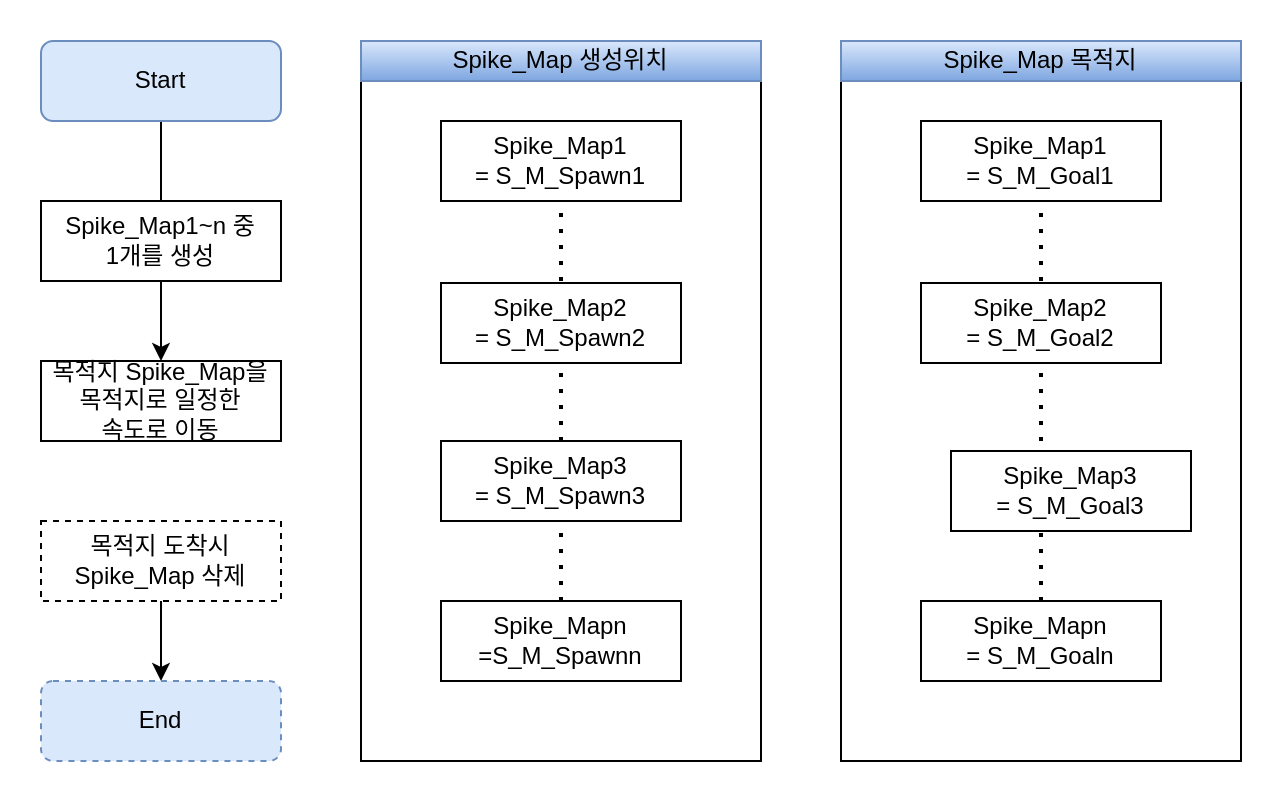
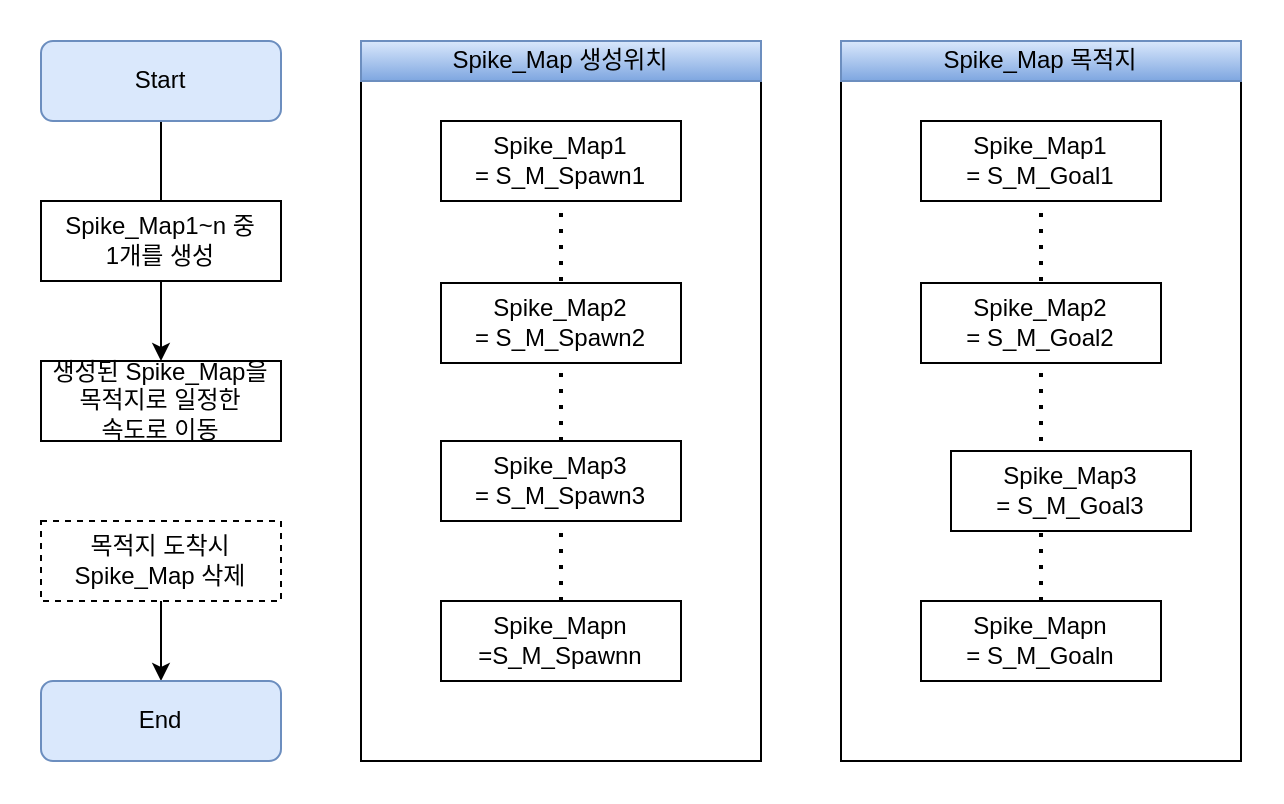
  <mxCell id="0" />
  <mxCell id="1" parent="0" />
  <mxCell id="2" value="" style="rounded=0;whiteSpace=wrap;html=1;" vertex="1" parent="1"><mxGeometry x="420" y="40" width="200" height="340" as="geometry" /></mxCell>
  <mxCell id="3" value="" style="endArrow=none;dashed=1;html=1;dashPattern=1 3;strokeWidth=2;entryX=0.5;entryY=1;entryDx=0;entryDy=0;" edge="1" parent="1" source="23" target="19"><mxGeometry width="50" height="50" relative="1" as="geometry"><mxPoint x="290" y="310" as="sourcePoint" /><mxPoint x="290" y="110" as="targetPoint" /></mxGeometry></mxCell>
  <mxCell id="4" value="" style="rounded=0;whiteSpace=wrap;html=1;" vertex="1" parent="1"><mxGeometry x="180" y="40" width="200" height="340" as="geometry" /></mxCell>
  <mxCell id="5" value="" style="endArrow=none;dashed=1;html=1;dashPattern=1 3;strokeWidth=2;entryX=0.5;entryY=1;entryDx=0;entryDy=0;" edge="1" parent="1" source="20" target="16"><mxGeometry width="50" height="50" relative="1" as="geometry"><mxPoint x="170" y="260" as="sourcePoint" /><mxPoint x="220" y="210" as="targetPoint" /></mxGeometry></mxCell>
  <mxCell id="6" style="edgeStyle=orthogonalEdgeStyle;rounded=0;orthogonalLoop=1;jettySize=auto;html=1;exitX=0.5;exitY=1;exitDx=0;exitDy=0;entryX=0.5;entryY=0;entryDx=0;entryDy=0;endArrow=none;" edge="1" parent="1" source="7" target="9"><mxGeometry relative="1" as="geometry" /></mxCell>
  <mxCell id="7" value="Start" style="rounded=1;whiteSpace=wrap;html=1;fillColor=#dae8fc;strokeColor=#6c8ebf;" vertex="1" parent="1"><mxGeometry x="20" y="20" width="120" height="40" as="geometry" /></mxCell>
  <mxCell id="8" style="edgeStyle=orthogonalEdgeStyle;rounded=0;orthogonalLoop=1;jettySize=auto;html=1;exitX=0.5;exitY=1;exitDx=0;exitDy=0;" edge="1" parent="1" source="9" target="10"><mxGeometry relative="1" as="geometry" /></mxCell>
  <mxCell id="9" value="Spike_Map1~n 중&lt;br&gt;1개를 생성" style="rounded=0;whiteSpace=wrap;html=1;" vertex="1" parent="1"><mxGeometry x="20" y="100" width="120" height="40" as="geometry" /></mxCell>
- <mxCell id="10" value="목적지 Spike_Map을&lt;br&gt;목적지로 일정한&lt;br&gt;속도로 이동" style="rounded=0;whiteSpace=wrap;html=1;" vertex="1" parent="1"><mxGeometry x="20" y="180" width="120" height="40" as="geometry" /></mxCell>
+ <mxCell id="10" value="생성된 Spike_Map을&lt;br&gt;목적지로 일정한&lt;br&gt;속도로 이동" style="rounded=0;whiteSpace=wrap;html=1;" vertex="1" parent="1"><mxGeometry x="20" y="180" width="120" height="40" as="geometry" /></mxCell>
  <mxCell id="11" style="edgeStyle=orthogonalEdgeStyle;rounded=0;orthogonalLoop=1;jettySize=auto;html=1;exitX=0.5;exitY=1;exitDx=0;exitDy=0;" edge="1" parent="1" source="12" target="15"><mxGeometry relative="1" as="geometry" /></mxCell>
  <mxCell id="12" value="목적지 도착시 Spike_Map 삭제" style="rounded=0;whiteSpace=wrap;html=1;dashed=1;" vertex="1" parent="1"><mxGeometry x="20" y="260" width="120" height="40" as="geometry" /></mxCell>
  <mxCell id="13" value="Spike_Map 생성위치" style="rounded=0;whiteSpace=wrap;html=1;gradientColor=#7ea6e0;fillColor=#dae8fc;strokeColor=#6c8ebf;" vertex="1" parent="1"><mxGeometry x="180" y="20" width="200" height="20" as="geometry" /></mxCell>
  <mxCell id="14" value="Spike_Map 목적지" style="rounded=0;whiteSpace=wrap;html=1;gradientColor=#7ea6e0;fillColor=#dae8fc;strokeColor=#6c8ebf;" vertex="1" parent="1"><mxGeometry x="420" y="20" width="200" height="20" as="geometry" /></mxCell>
- <mxCell id="15" value="End" style="rounded=1;whiteSpace=wrap;html=1;fillColor=#dae8fc;strokeColor=#6c8ebf;dashed=1;" vertex="1" parent="1"><mxGeometry x="20" y="340" width="120" height="40" as="geometry" /></mxCell>
+ <mxCell id="15" value="End" style="rounded=1;whiteSpace=wrap;html=1;fillColor=#dae8fc;strokeColor=#6c8ebf;" vertex="1" parent="1"><mxGeometry x="20" y="340" width="120" height="40" as="geometry" /></mxCell>
  <mxCell id="16" value="Spike_Map1&lt;br&gt;= S_M_Spawn1" style="rounded=0;whiteSpace=wrap;html=1;" vertex="1" parent="1"><mxGeometry x="220" y="60" width="120" height="40" as="geometry" /></mxCell>
  <mxCell id="17" value="Spike_Map2&lt;br&gt;= S_M_Spawn2" style="rounded=0;whiteSpace=wrap;html=1;" vertex="1" parent="1"><mxGeometry x="220" y="141" width="120" height="40" as="geometry" /></mxCell>
  <mxCell id="18" value="Spike_Map3&lt;br&gt;= S_M_Spawn3" style="rounded=0;whiteSpace=wrap;html=1;" vertex="1" parent="1"><mxGeometry x="220" y="220" width="120" height="40" as="geometry" /></mxCell>
  <mxCell id="19" value="Spike_Map1&lt;br&gt;= S_M_Goal1" style="rounded=0;whiteSpace=wrap;html=1;" vertex="1" parent="1"><mxGeometry x="460" y="60" width="120" height="40" as="geometry" /></mxCell>
  <mxCell id="20" value="Spike_Mapn&lt;br&gt;=S_M_Spawnn" style="rounded=0;whiteSpace=wrap;html=1;" vertex="1" parent="1"><mxGeometry x="220" y="300" width="120" height="40" as="geometry" /></mxCell>
  <mxCell id="21" value="Spike_Map2&lt;br&gt;= S_M_Goal2" style="rounded=0;whiteSpace=wrap;html=1;" vertex="1" parent="1"><mxGeometry x="460" y="141" width="120" height="40" as="geometry" /></mxCell>
  <mxCell id="22" value="Spike_Map3&lt;br&gt;= S_M_Goal3" style="rounded=0;whiteSpace=wrap;html=1;" vertex="1" parent="1"><mxGeometry x="475" y="225" width="120" height="40" as="geometry" /></mxCell>
  <mxCell id="23" value="Spike_Mapn&lt;br&gt;= S_M_Goaln" style="rounded=0;whiteSpace=wrap;html=1;" vertex="1" parent="1"><mxGeometry x="460" y="300" width="120" height="40" as="geometry" /></mxCell>
